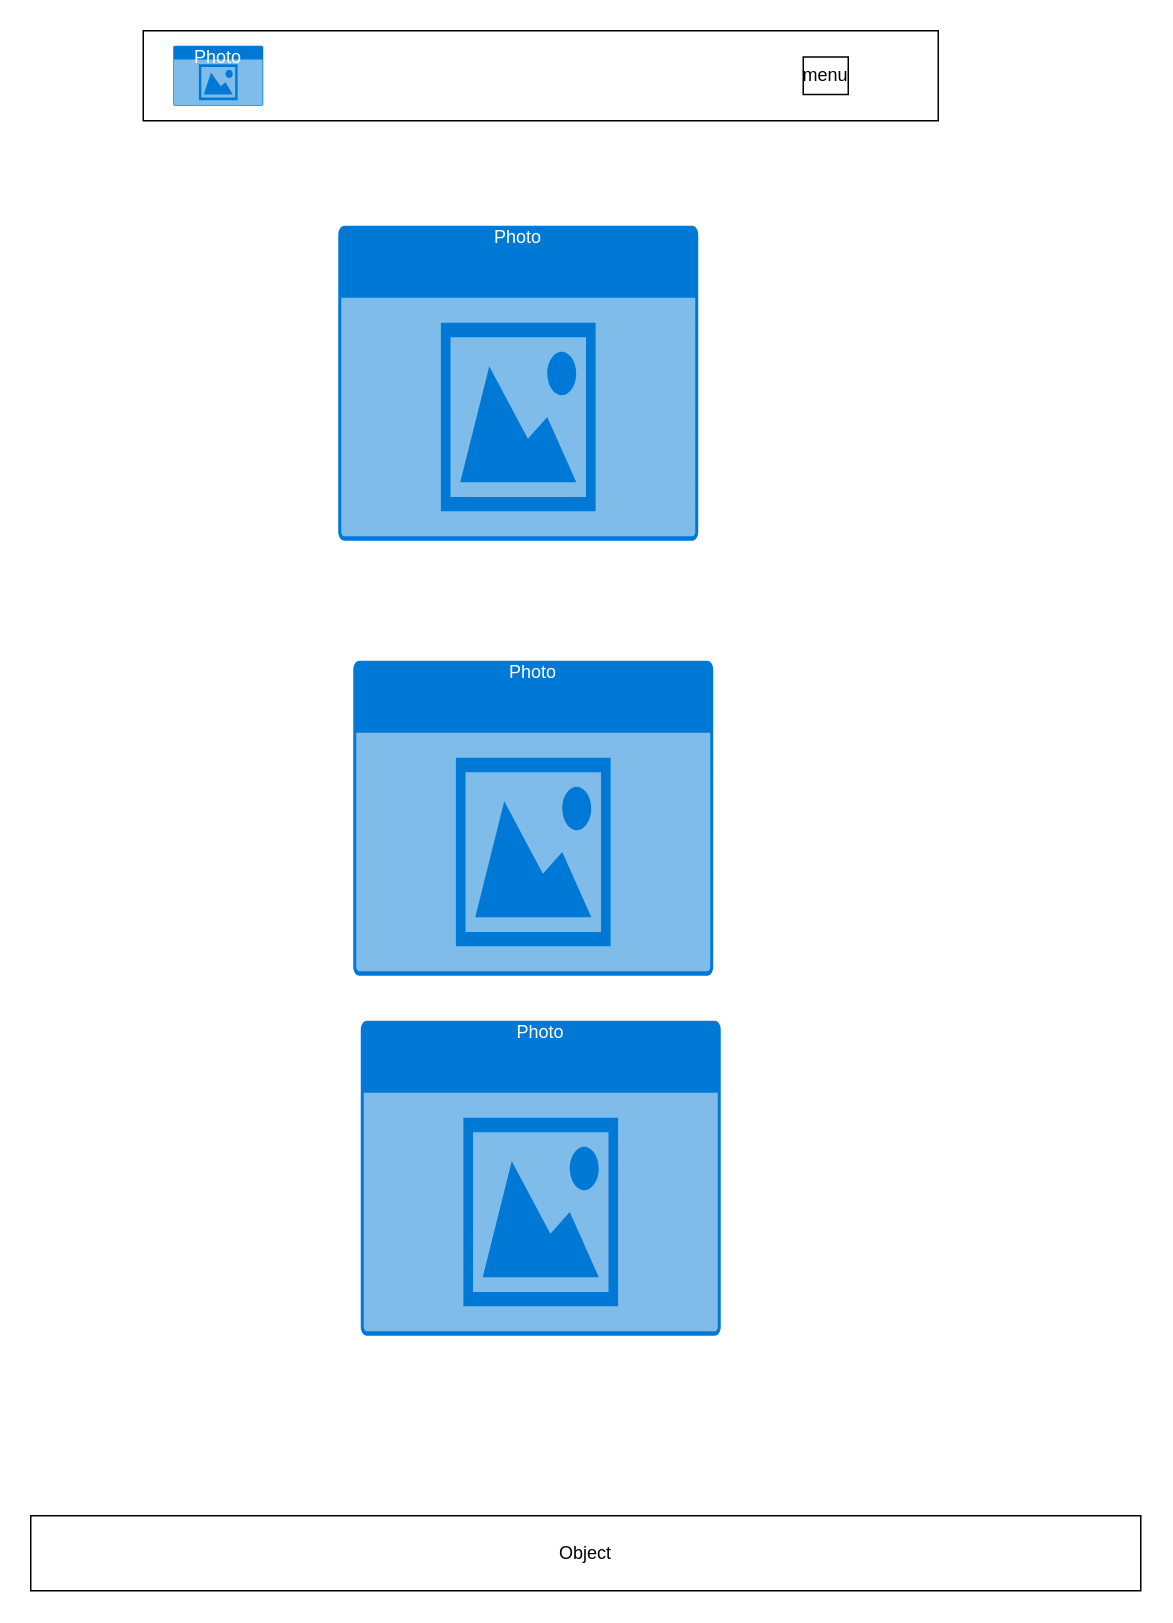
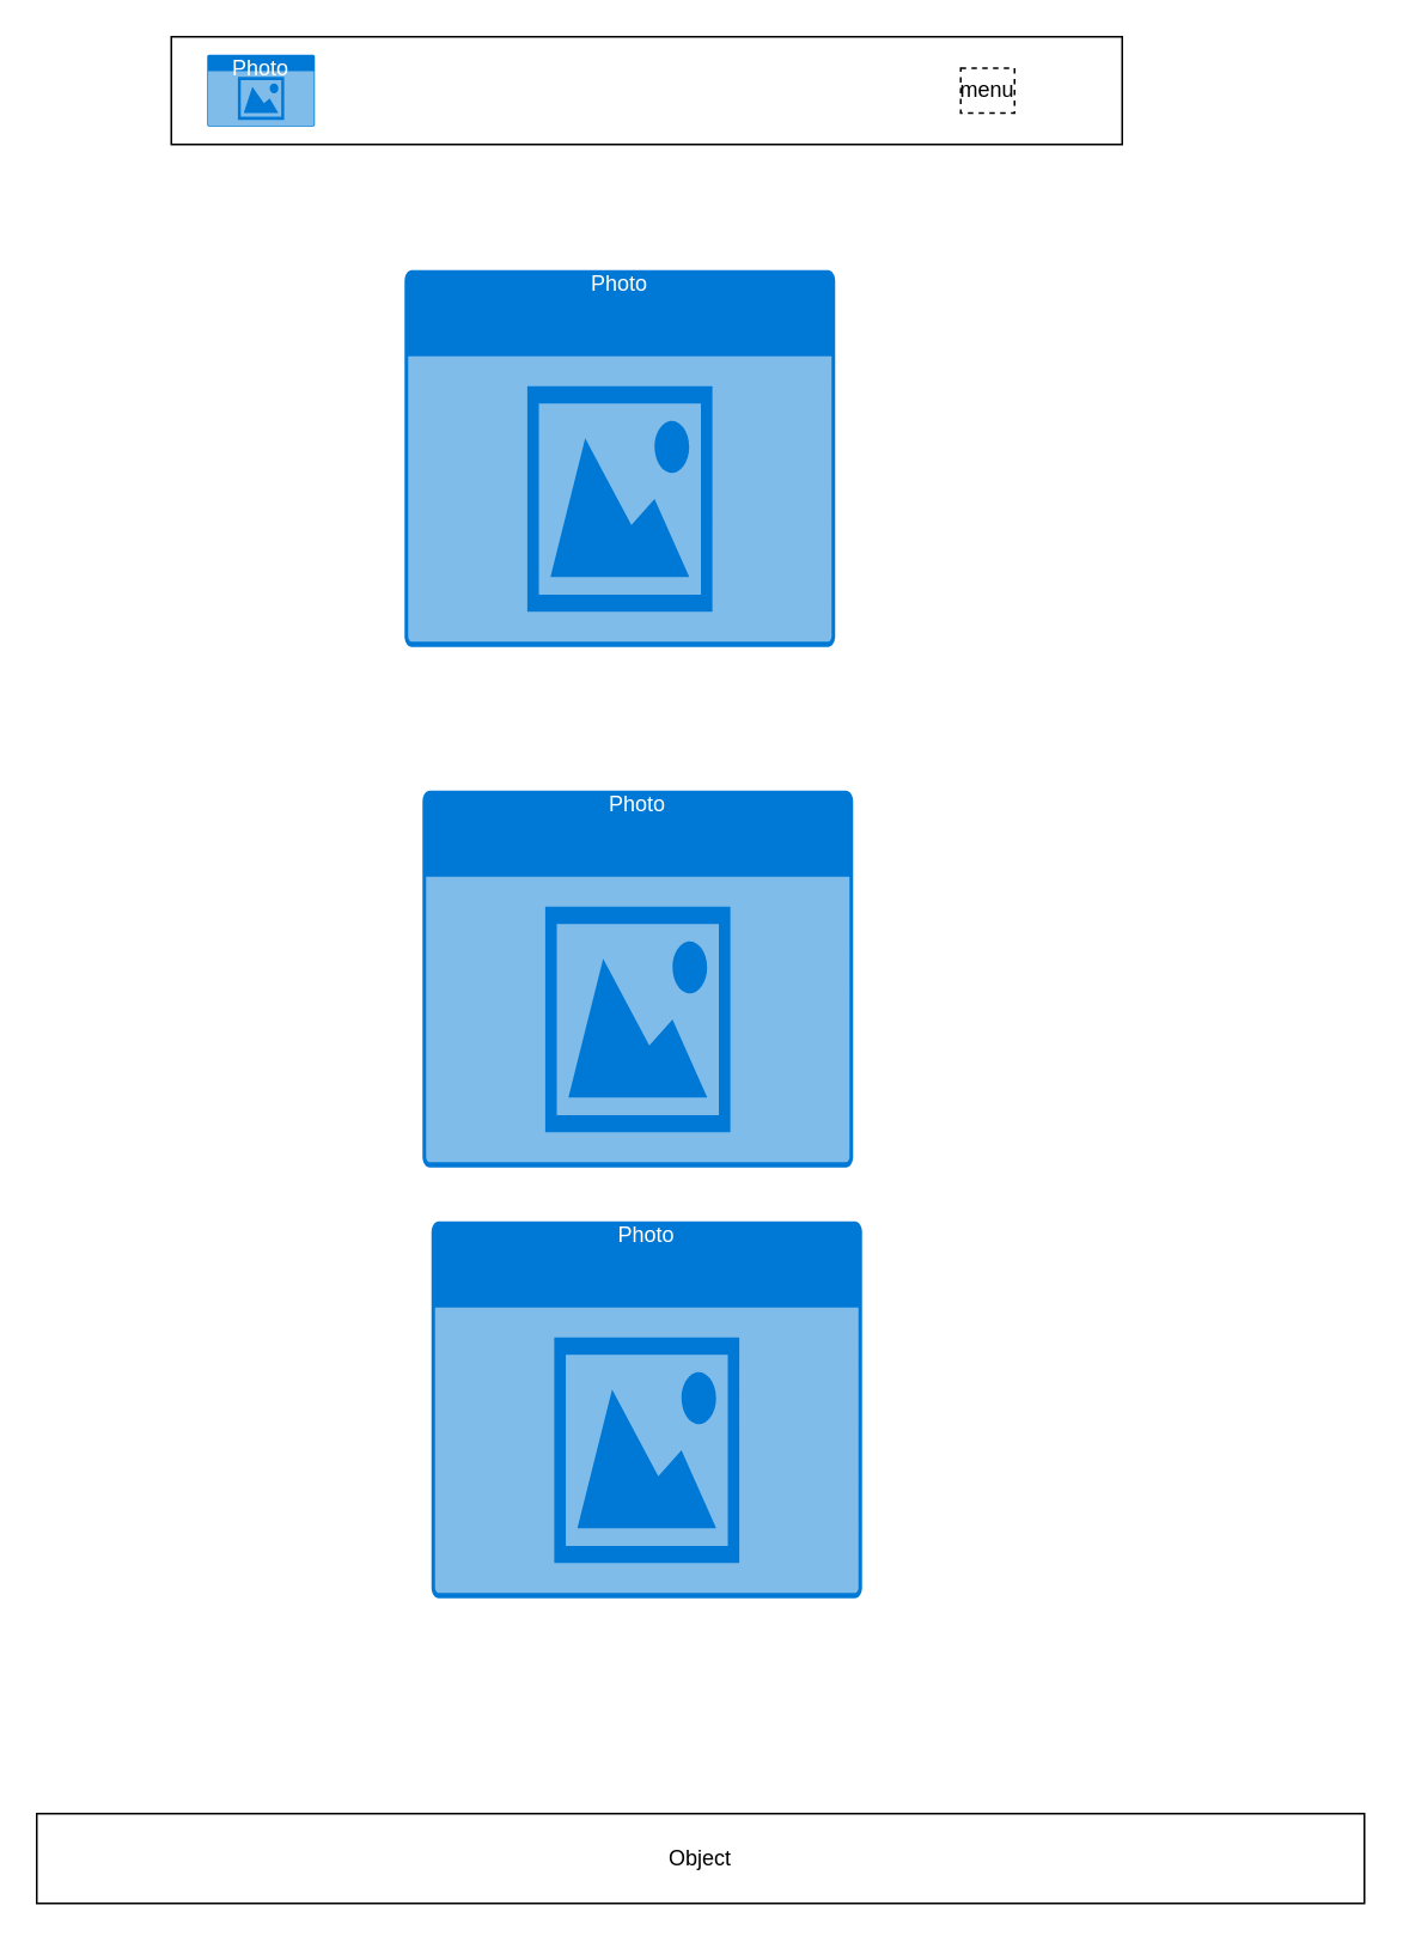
  <mxCell id="0" />
  <mxCell id="1" parent="0" />
  <mxCell id="2" value="" style="rounded=0;whiteSpace=wrap;html=1;" vertex="1" parent="1"><mxGeometry x="95" y="20" width="530" height="60" as="geometry" /></mxCell>
  <mxCell id="3" value="Photo" style="html=1;whiteSpace=wrap;strokeColor=none;fillColor=#0079D6;labelPosition=center;verticalLabelPosition=middle;verticalAlign=top;align=center;fontSize=12;outlineConnect=0;spacingTop=-6;fontColor=#FFFFFF;sketch=0;shape=mxgraph.sitemap.photo;" vertex="1" parent="1"><mxGeometry x="115" y="30" width="60" height="40" as="geometry" /></mxCell>
- <mxCell id="4" value="menu" style="html=1;whiteSpace=wrap;" vertex="1" parent="1"><mxGeometry x="535" y="37.5" width="30" height="25" as="geometry" /></mxCell>
+ <mxCell id="4" value="menu" style="html=1;whiteSpace=wrap;dashed=1;" vertex="1" parent="1"><mxGeometry x="535" y="37.5" width="30" height="25" as="geometry" /></mxCell>
  <mxCell id="5" value="Photo" style="html=1;whiteSpace=wrap;strokeColor=none;fillColor=#0079D6;labelPosition=center;verticalLabelPosition=middle;verticalAlign=top;align=center;fontSize=12;outlineConnect=0;spacingTop=-6;fontColor=#FFFFFF;sketch=0;shape=mxgraph.sitemap.photo;" vertex="1" parent="1"><mxGeometry x="225" y="150" width="240" height="210" as="geometry" /></mxCell>
  <mxCell id="6" value="Photo" style="html=1;whiteSpace=wrap;strokeColor=none;fillColor=#0079D6;labelPosition=center;verticalLabelPosition=middle;verticalAlign=top;align=center;fontSize=12;outlineConnect=0;spacingTop=-6;fontColor=#FFFFFF;sketch=0;shape=mxgraph.sitemap.photo;" vertex="1" parent="1"><mxGeometry x="235" y="440" width="240" height="210" as="geometry" /></mxCell>
  <mxCell id="7" value="Photo" style="html=1;whiteSpace=wrap;strokeColor=none;fillColor=#0079D6;labelPosition=center;verticalLabelPosition=middle;verticalAlign=top;align=center;fontSize=12;outlineConnect=0;spacingTop=-6;fontColor=#FFFFFF;sketch=0;shape=mxgraph.sitemap.photo;" vertex="1" parent="1"><mxGeometry x="240" y="680" width="240" height="210" as="geometry" /></mxCell>
  <mxCell id="8" value="Object" style="html=1;whiteSpace=wrap;" vertex="1" parent="1"><mxGeometry x="20" y="1010" width="740" height="50" as="geometry" /></mxCell>
